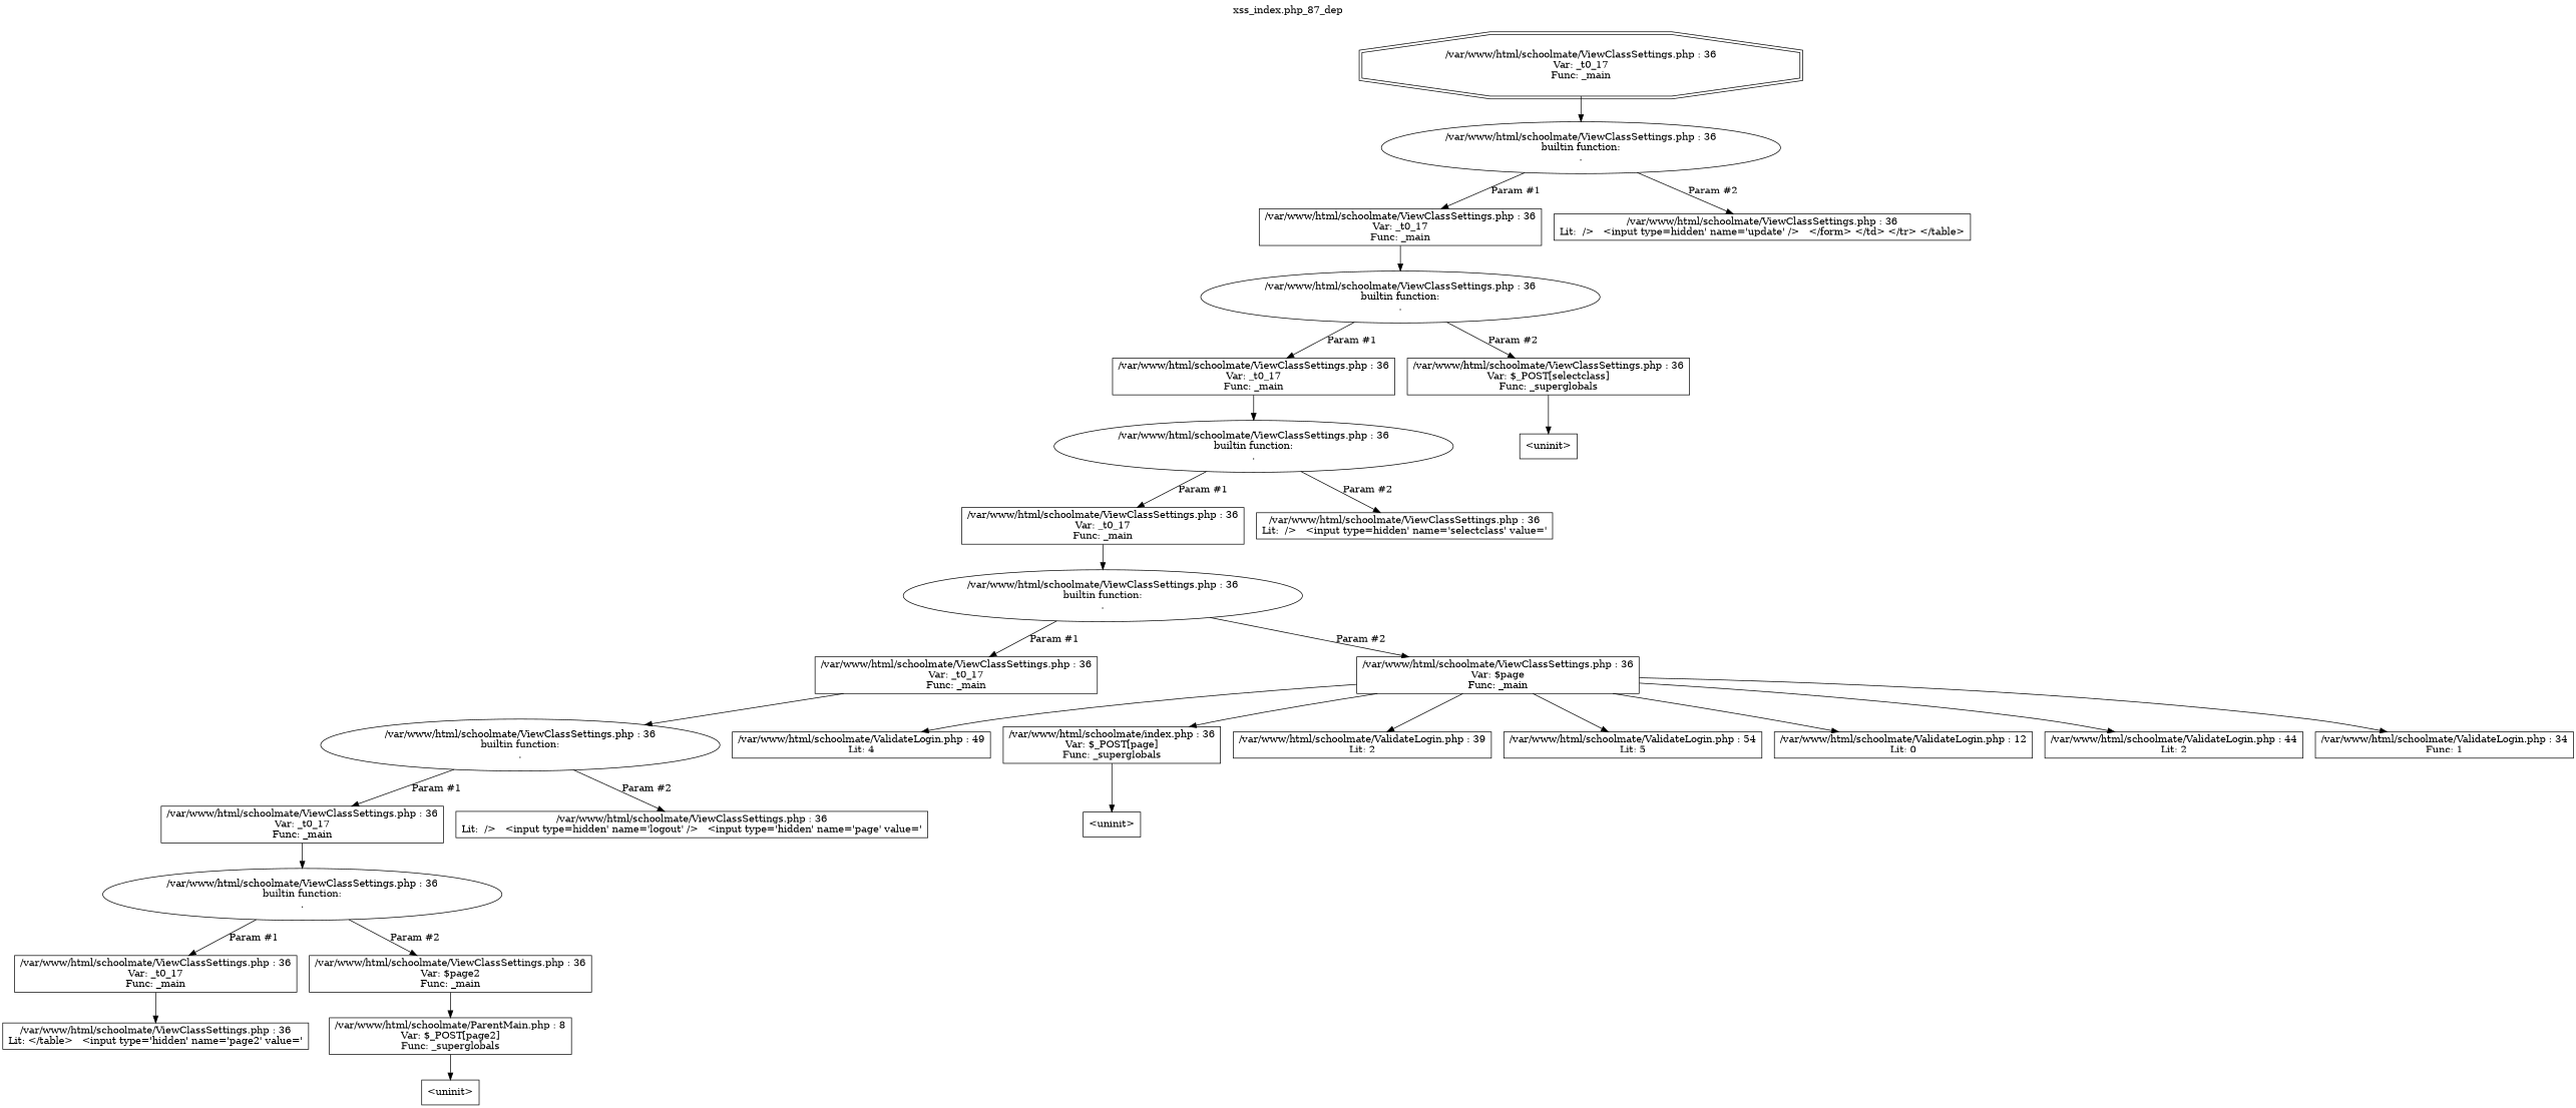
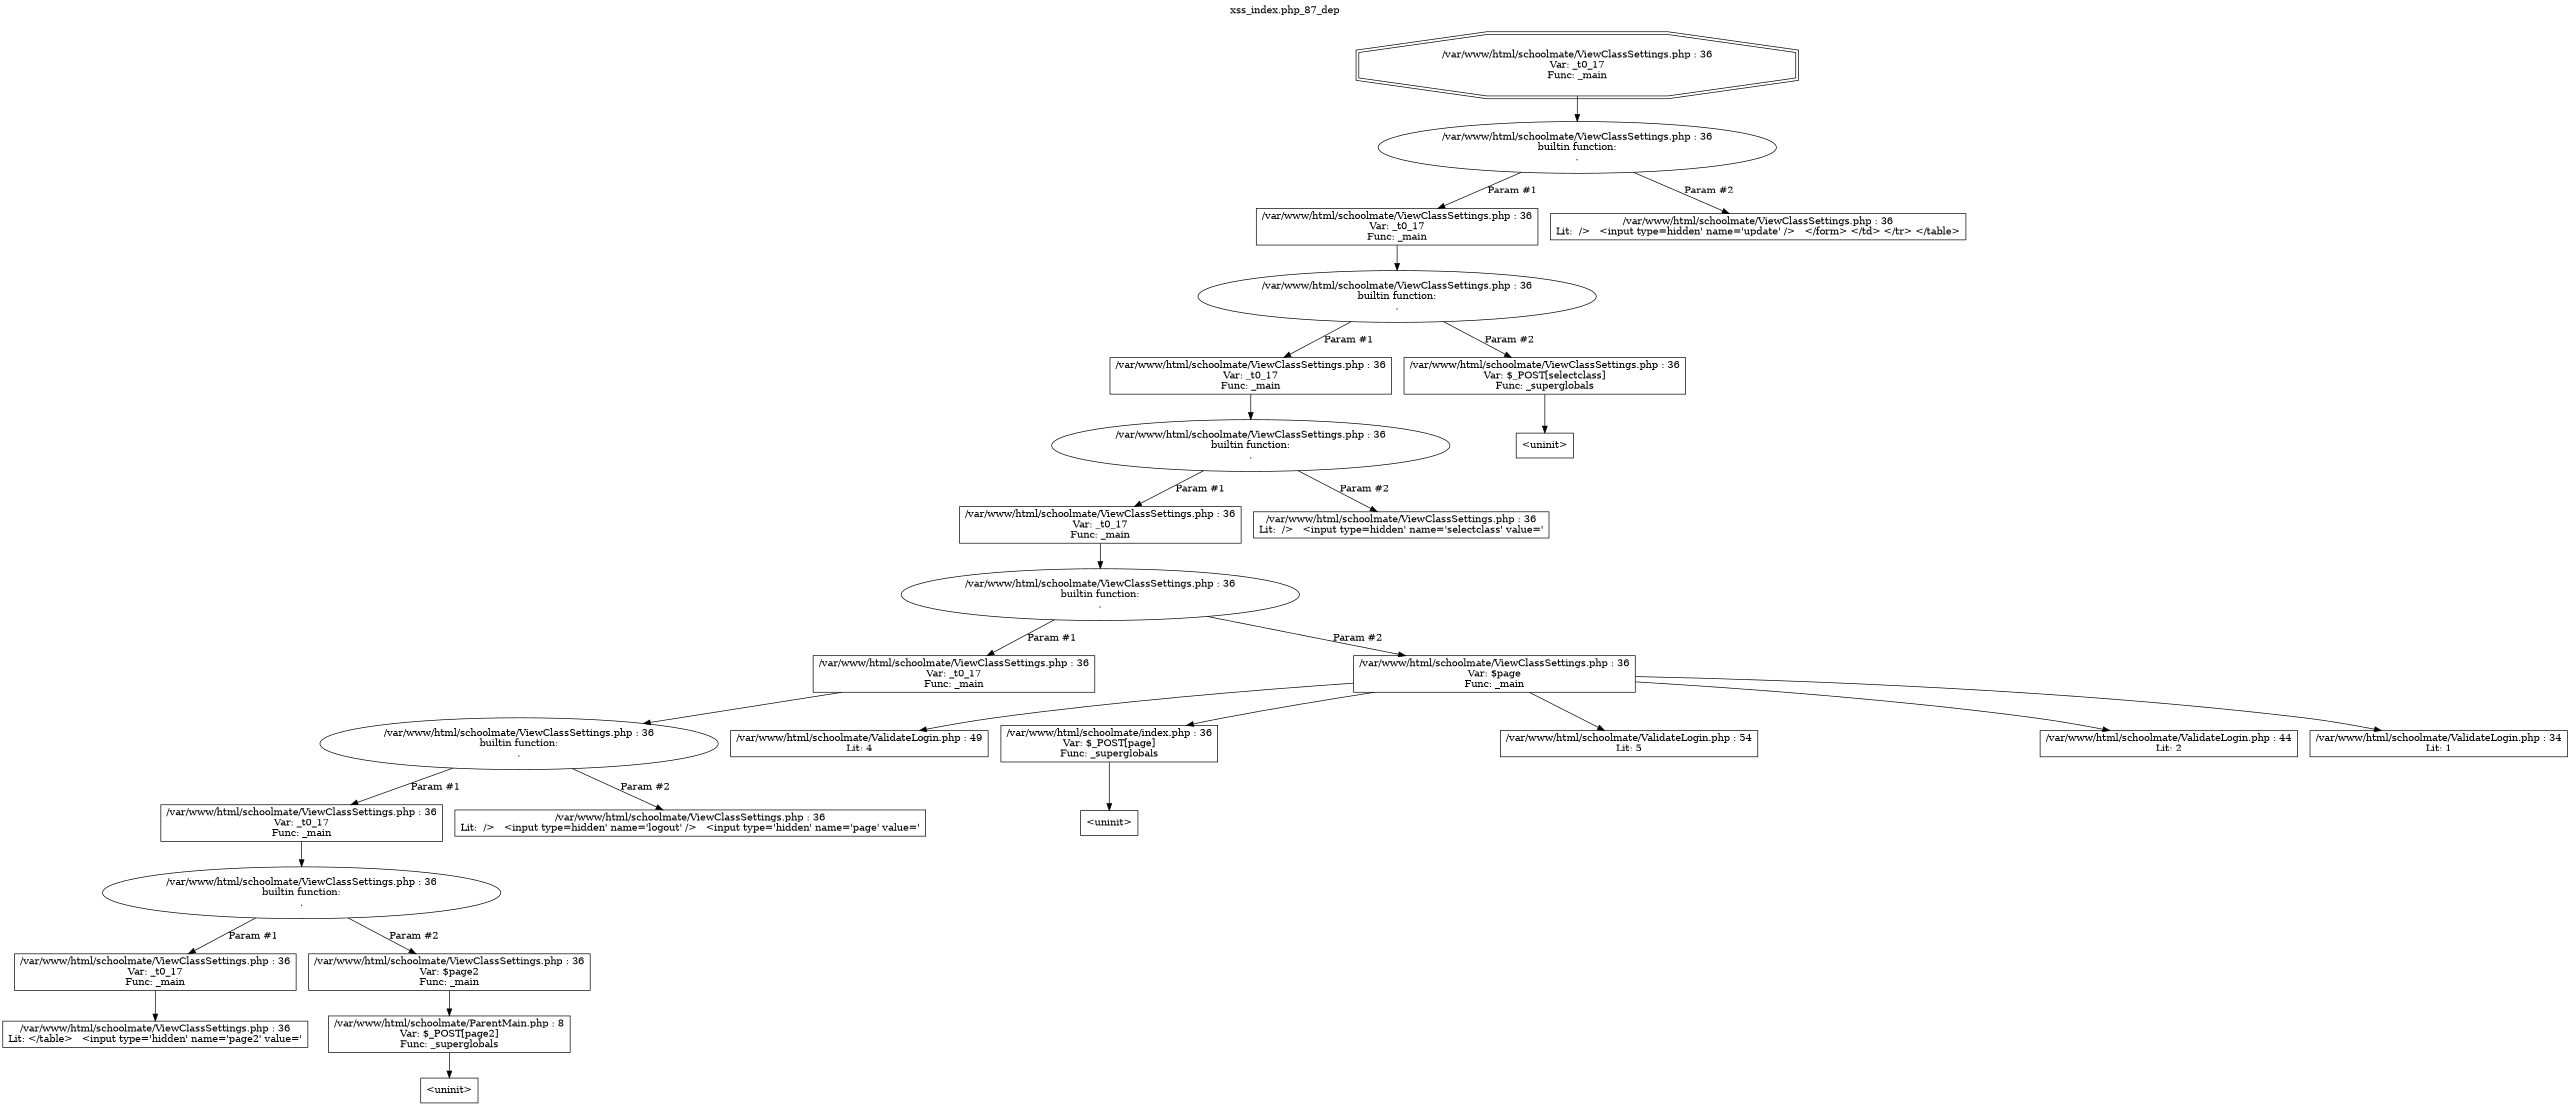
  digraph {
    label="xss_index.php_87_dep"
    labelloc=t
    node [shape=box]
    n1 [label="/var/www/html/schoolmate/ViewClassSettings.php : 36\nVar: _t0_17\nFunc: _main\n" shape=doubleoctagon]
    n2 [label="/var/www/html/schoolmate/ViewClassSettings.php : 36\nbuiltin function:\n.\n" shape=ellipse]
    n3 [label="/var/www/html/schoolmate/ViewClassSettings.php : 36\nVar: _t0_17\nFunc: _main\n"]
    n4 [label="/var/www/html/schoolmate/ViewClassSettings.php : 36\nLit:  />   <input type=hidden' name='update' />   </form> </td> </tr> </table>\n"]
    n5 [label="/var/www/html/schoolmate/ViewClassSettings.php : 36\nbuiltin function:\n.\n" shape=ellipse]
    n6 [label="/var/www/html/schoolmate/ViewClassSettings.php : 36\nVar: _t0_17\nFunc: _main\n"]
    n7 [label="/var/www/html/schoolmate/ViewClassSettings.php : 36\nVar: $_POST[selectclass]\nFunc: _superglobals\n"]
    n8 [label="/var/www/html/schoolmate/ViewClassSettings.php : 36\nbuiltin function:\n.\n" shape=ellipse]
    n9 [label="<uninit>"]
    n10 [label="/var/www/html/schoolmate/ViewClassSettings.php : 36\nVar: _t0_17\nFunc: _main\n"]
    n11 [label="/var/www/html/schoolmate/ViewClassSettings.php : 36\nLit:  />   <input type=hidden' name='selectclass' value='\n"]
    n12 [label="/var/www/html/schoolmate/ViewClassSettings.php : 36\nbuiltin function:\n.\n" shape=ellipse]
    n13 [label="/var/www/html/schoolmate/ViewClassSettings.php : 36\nVar: _t0_17\nFunc: _main\n"]
    n14 [label="/var/www/html/schoolmate/ViewClassSettings.php : 36\nVar: $page\nFunc: _main\n"]
    n15 [label="/var/www/html/schoolmate/ViewClassSettings.php : 36\nbuiltin function:\n.\n" shape=ellipse]
    n16 [label="/var/www/html/schoolmate/ValidateLogin.php : 49\nLit: 4\n"]
    n17 [label="/var/www/html/schoolmate/index.php : 36\nVar: $_POST[page]\nFunc: _superglobals\n"]
-   n18 [label="/var/www/html/schoolmate/ValidateLogin.php : 39\nLit: 2\n"]
    n19 [label="/var/www/html/schoolmate/ValidateLogin.php : 54\nLit: 5\n"]
-   n20 [label="/var/www/html/schoolmate/ValidateLogin.php : 12\nLit: 0\n"]
    n21 [label="/var/www/html/schoolmate/ValidateLogin.php : 44\nLit: 2\n"]
-   n22 [label="/var/www/html/schoolmate/ValidateLogin.php : 34\nFunc: 1\n"]
+   n22 [label="/var/www/html/schoolmate/ValidateLogin.php : 34\nLit: 1\n"]
    n23 [label="/var/www/html/schoolmate/ViewClassSettings.php : 36\nVar: _t0_17\nFunc: _main\n"]
    n24 [label="/var/www/html/schoolmate/ViewClassSettings.php : 36\nLit:  />   <input type=hidden' name='logout' />   <input type='hidden' name='page' value='\n"]
    n25 [label="/var/www/html/schoolmate/ViewClassSettings.php : 36\nbuiltin function:\n.\n" shape=ellipse]
    n26 [label="/var/www/html/schoolmate/ViewClassSettings.php : 36\nVar: _t0_17\nFunc: _main\n"]
    n27 [label="/var/www/html/schoolmate/ViewClassSettings.php : 36\nVar: $page2\nFunc: _main\n"]
    n28 [label="/var/www/html/schoolmate/ViewClassSettings.php : 36\nLit: </table>   <input type='hidden' name='page2' value='\n"]
    n29 [label="/var/www/html/schoolmate/ParentMain.php : 8\nVar: $_POST[page2]\nFunc: _superglobals\n"]
    n30 [label="<uninit>"]
    n31 [label="<uninit>"]
    n1 -> n2
    n2 -> n3 [label="Param #1"]
    n2 -> n4 [label="Param #2"]
    n3 -> n5
    n5 -> n6 [label="Param #1"]
    n5 -> n7 [label="Param #2"]
    n6 -> n8
    n7 -> n9
    n8 -> n10 [label="Param #1"]
    n8 -> n11 [label="Param #2"]
    n10 -> n12
    n12 -> n13 [label="Param #1"]
    n12 -> n14 [label="Param #2"]
    n13 -> n15
    n14 -> n16
    n14 -> n17
-   n14 -> n18
    n14 -> n19
-   n14 -> n20
    n14 -> n21
    n14 -> n22
    n15 -> n23 [label="Param #1"]
    n15 -> n24 [label="Param #2"]
    n17 -> n31
    n23 -> n25
    n25 -> n26 [label="Param #1"]
    n25 -> n27 [label="Param #2"]
    n26 -> n28
    n27 -> n29
    n29 -> n30
  }
